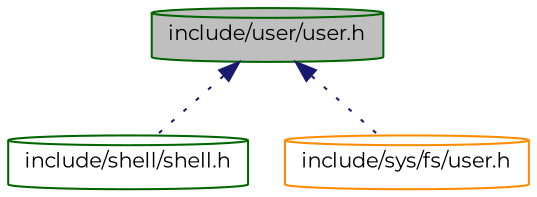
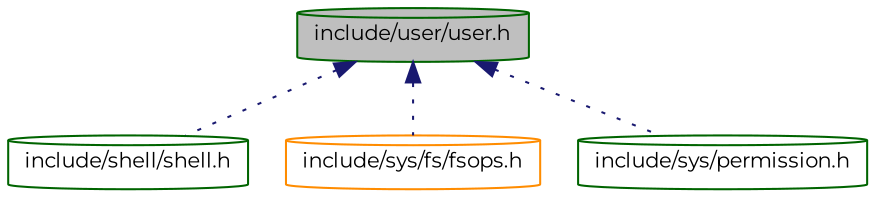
  digraph {
    fontname=Montserrat
    node [color=darkgreen fillcolor=white fontname=Montserrat fontsize=10 shape=cylinder style=filled]
    edge [color=midnightblue dir=back fontname=Montserrat fontsize=10 labelfontname=Helvetica labelfontsize=10 style=dotted]
    n1 [fillcolor=grey75 fontcolor=black height=0.2 label="include/user/user.h" width=0.4]
    n2 [height=0.2 label="include/shell/shell.h" width=0.4]
-   n3 [color=darkorange height=0.2 label="include/sys/fs/user.h" width=0.4]
+   n3 [color=darkorange height=0.2 label="include/sys/fs/fsops.h" width=0.4]
+   n4 [height=0.2 label="include/sys/permission.h" width=0.4]
    n1 -> n2
    n1 -> n3
+   n1 -> n4
  }
